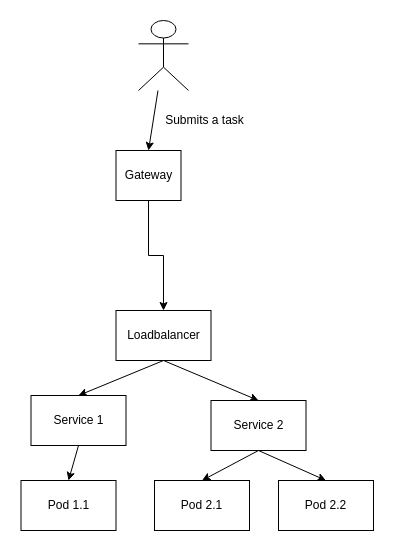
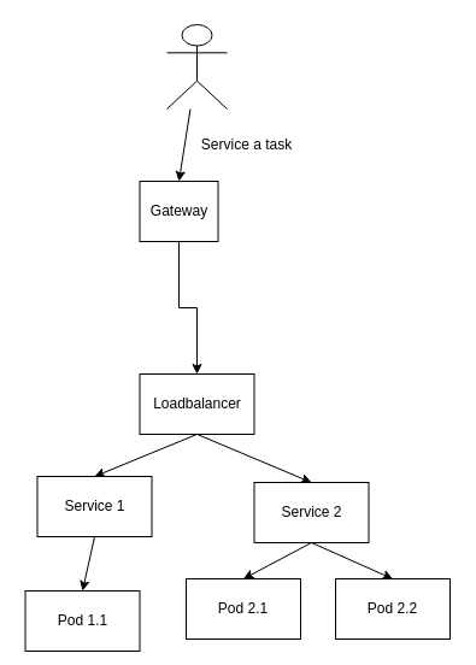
  <mxCell id="0" />
  <mxCell id="1" parent="0" />
  <mxCell id="2" style="edgeStyle=none;rounded=0;orthogonalLoop=1;jettySize=auto;html=1;entryX=0.5;entryY=0;entryDx=0;entryDy=0;" edge="1" parent="1" source="3" target="5"><mxGeometry relative="1" as="geometry" /></mxCell>
  <mxCell id="3" value="" style="shape=umlActor;verticalLabelPosition=bottom;verticalAlign=top;html=1;outlineConnect=0;" vertex="1" parent="1"><mxGeometry x="138" y="20" width="50" height="70" as="geometry" /></mxCell>
  <mxCell id="4" style="edgeStyle=orthogonalEdgeStyle;rounded=0;orthogonalLoop=1;jettySize=auto;html=1;exitX=0.5;exitY=1;exitDx=0;exitDy=0;entryX=0.5;entryY=0;entryDx=0;entryDy=0;" edge="1" parent="1" source="5" target="8"><mxGeometry relative="1" as="geometry" /></mxCell>
  <mxCell id="5" value="Gateway" style="rounded=0;whiteSpace=wrap;html=1;" vertex="1" parent="1"><mxGeometry x="115.5" y="150" width="65" height="50" as="geometry" /></mxCell>
  <mxCell id="6" style="rounded=0;orthogonalLoop=1;jettySize=auto;html=1;exitX=0.5;exitY=1;exitDx=0;exitDy=0;entryX=0.5;entryY=0;entryDx=0;entryDy=0;" edge="1" parent="1" source="8" target="13"><mxGeometry relative="1" as="geometry" /></mxCell>
  <mxCell id="7" style="edgeStyle=none;rounded=0;orthogonalLoop=1;jettySize=auto;html=1;exitX=0.5;exitY=1;exitDx=0;exitDy=0;entryX=0.5;entryY=0;entryDx=0;entryDy=0;" edge="1" parent="1" source="8" target="10"><mxGeometry relative="1" as="geometry" /></mxCell>
  <mxCell id="8" value="Loadbalancer" style="rounded=0;whiteSpace=wrap;html=1;" vertex="1" parent="1"><mxGeometry x="115.5" y="310" width="95" height="50" as="geometry" /></mxCell>
  <mxCell id="9" style="edgeStyle=none;rounded=0;orthogonalLoop=1;jettySize=auto;html=1;exitX=0.5;exitY=1;exitDx=0;exitDy=0;entryX=0.5;entryY=0;entryDx=0;entryDy=0;" edge="1" parent="1" source="10" target="14"><mxGeometry relative="1" as="geometry" /></mxCell>
  <mxCell id="10" value="Service 1" style="rounded=0;whiteSpace=wrap;html=1;" vertex="1" parent="1"><mxGeometry x="30.5" y="395" width="95" height="50" as="geometry" /></mxCell>
  <mxCell id="11" style="edgeStyle=none;rounded=0;orthogonalLoop=1;jettySize=auto;html=1;exitX=0.5;exitY=1;exitDx=0;exitDy=0;entryX=0.5;entryY=0;entryDx=0;entryDy=0;" edge="1" parent="1" source="13" target="15"><mxGeometry relative="1" as="geometry" /></mxCell>
  <mxCell id="12" style="edgeStyle=none;rounded=0;orthogonalLoop=1;jettySize=auto;html=1;exitX=0.5;exitY=1;exitDx=0;exitDy=0;entryX=0.5;entryY=0;entryDx=0;entryDy=0;" edge="1" parent="1" source="13" target="16"><mxGeometry relative="1" as="geometry" /></mxCell>
  <mxCell id="13" value="Service 2" style="rounded=0;whiteSpace=wrap;html=1;" vertex="1" parent="1"><mxGeometry x="210.5" y="400" width="95" height="50" as="geometry" /></mxCell>
- <mxCell id="14" value="Pod 1.1" style="rounded=0;whiteSpace=wrap;html=1;" vertex="1" parent="1"><mxGeometry x="20.5" y="480" width="95" height="50" as="geometry" /></mxCell>
+ <mxCell id="14" value="Pod 1.1" style="rounded=0;whiteSpace=wrap;html=1;" vertex="1" parent="1"><mxGeometry x="20.5" y="490" width="95" height="50" as="geometry" /></mxCell>
  <mxCell id="15" value="Pod 2.1" style="rounded=0;whiteSpace=wrap;html=1;" vertex="1" parent="1"><mxGeometry x="154" y="480" width="95" height="50" as="geometry" /></mxCell>
  <mxCell id="16" value="Pod 2.2" style="rounded=0;whiteSpace=wrap;html=1;" vertex="1" parent="1"><mxGeometry x="278" y="480" width="95" height="50" as="geometry" /></mxCell>
- <mxCell id="17" value="Submits a task" style="text;html=1;align=center;verticalAlign=middle;resizable=0;points=[];autosize=1;strokeColor=none;" vertex="1" parent="1"><mxGeometry x="159" y="110" width="90" height="20" as="geometry" /></mxCell>
+ <mxCell id="17" value="Service a task" style="text;html=1;align=center;verticalAlign=middle;resizable=0;points=[];autosize=1;strokeColor=none;" vertex="1" parent="1"><mxGeometry x="159" y="110" width="90" height="20" as="geometry" /></mxCell>
